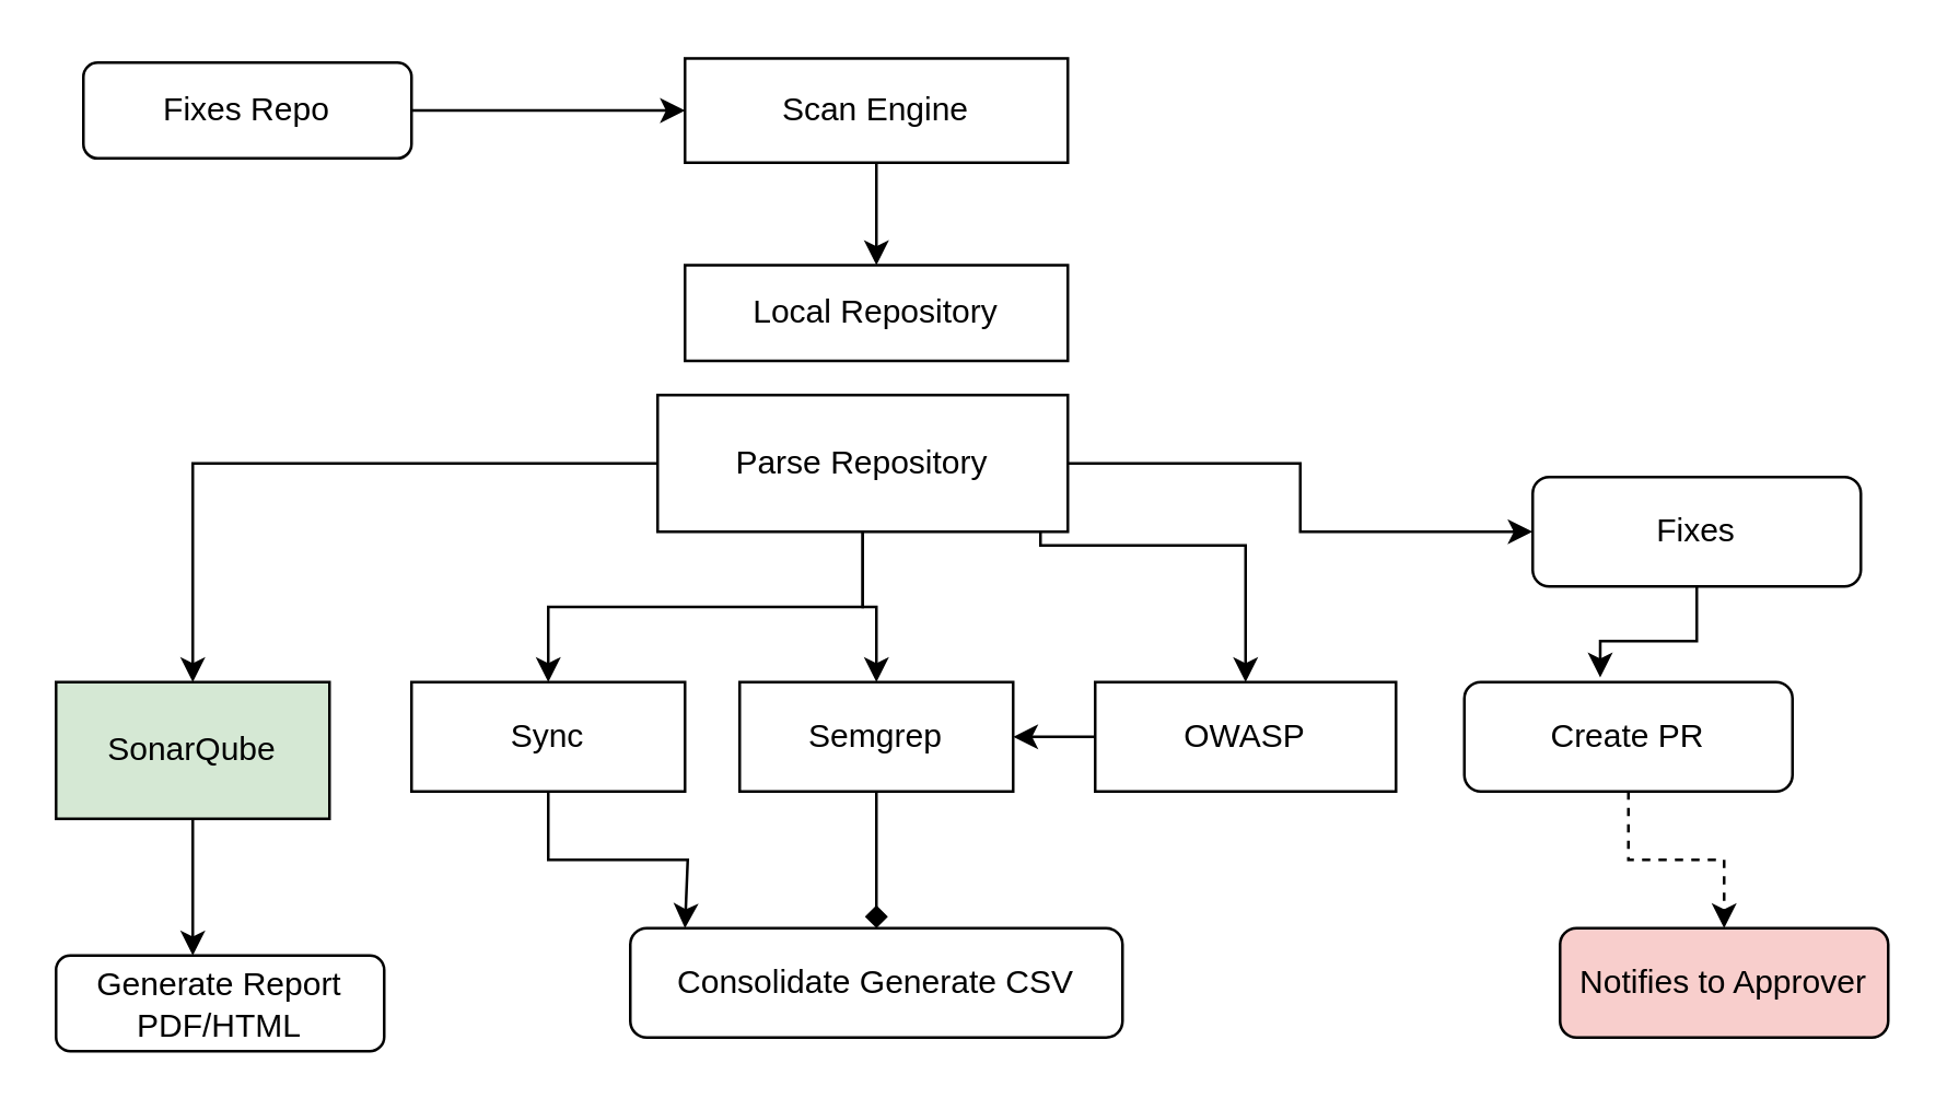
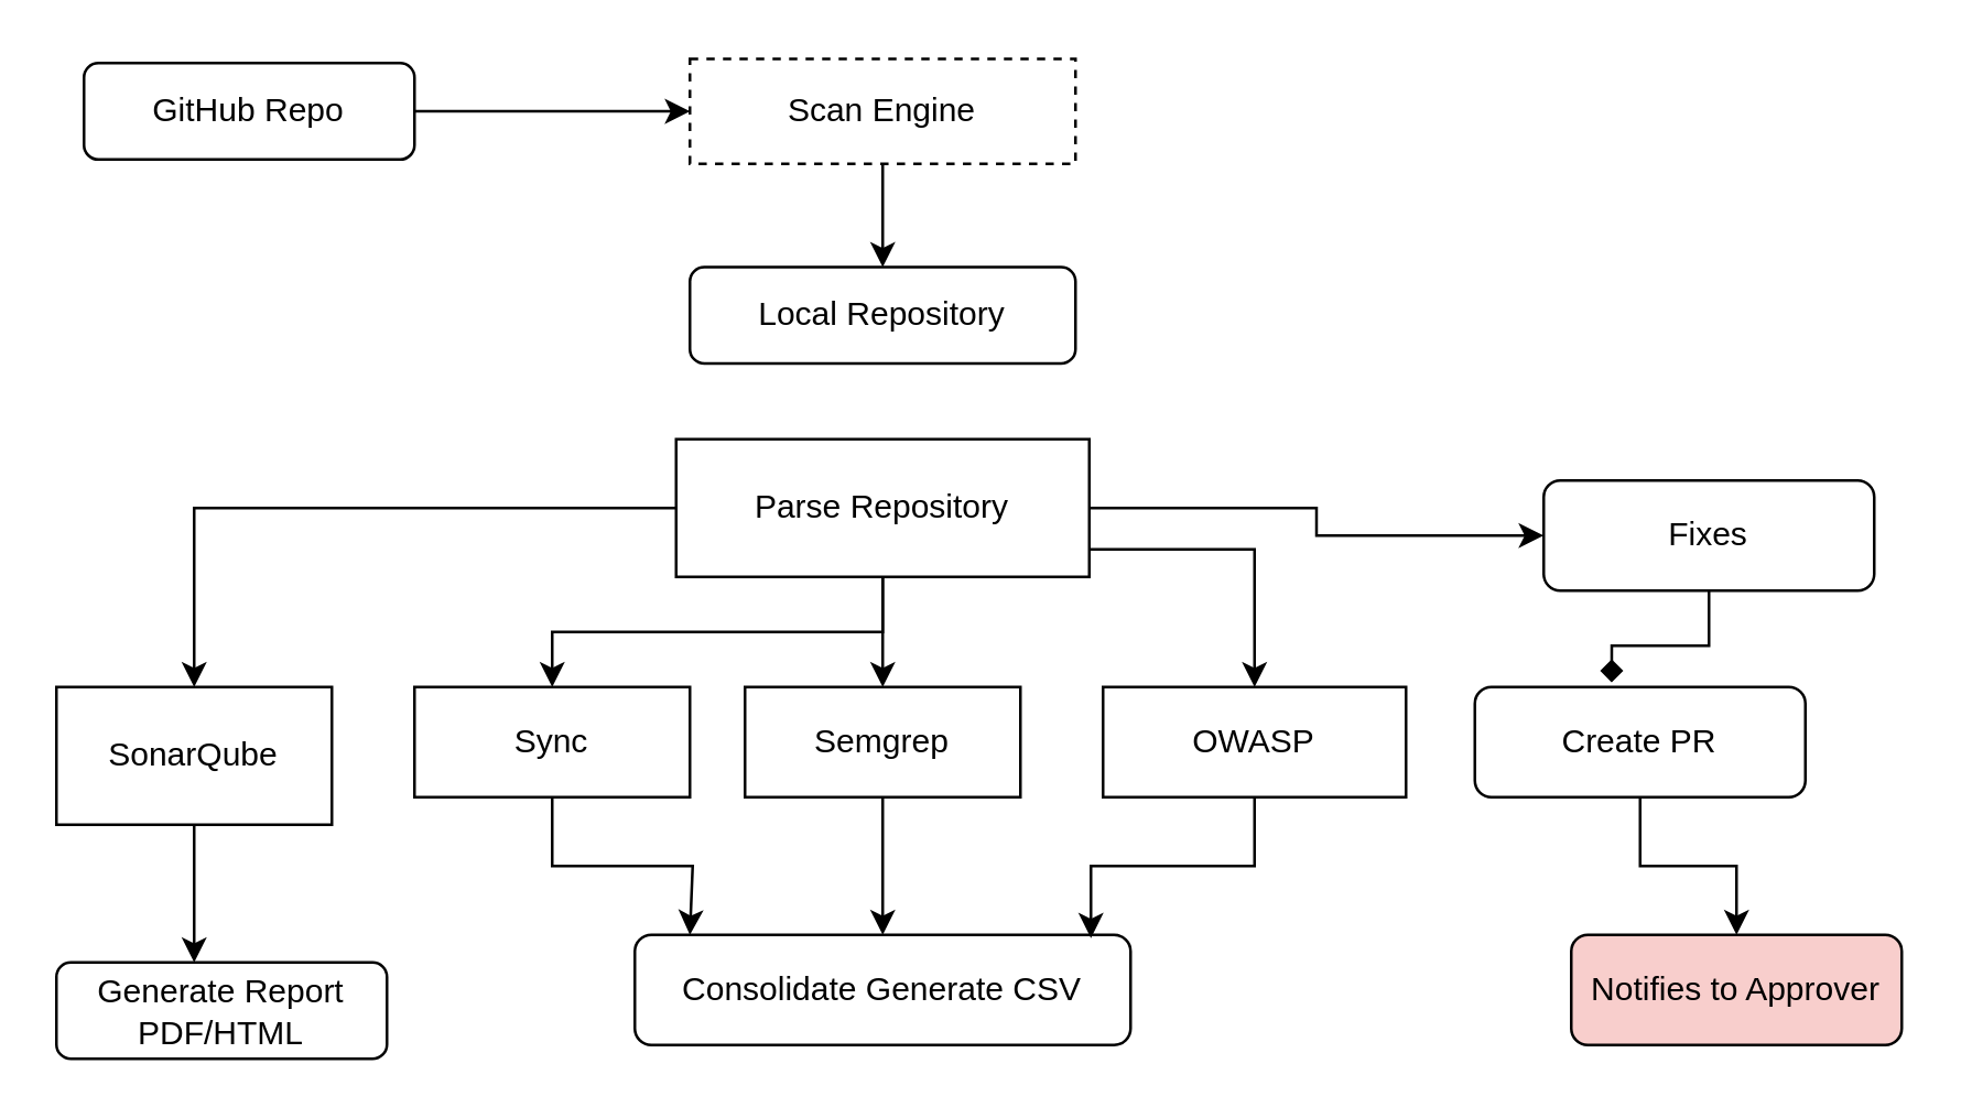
  <mxCell id="0" />
  <mxCell id="1" parent="0" />
  <mxCell id="2" value="" style="edgeStyle=orthogonalEdgeStyle;rounded=0;orthogonalLoop=1;jettySize=auto;html=1;" edge="1" parent="1" source="3" target="6"><mxGeometry relative="1" as="geometry" /></mxCell>
- <mxCell id="3" value="Scan Engine" style="rounded=0;whiteSpace=wrap;html=1;" vertex="1" parent="1"><mxGeometry x="250" y="20.88" width="140" height="38.12" as="geometry" /></mxCell>
+ <mxCell id="3" value="Scan Engine" style="rounded=0;whiteSpace=wrap;html=1;dashed=1;" vertex="1" parent="1"><mxGeometry x="250" y="20.88" width="140" height="38.12" as="geometry" /></mxCell>
  <mxCell id="4" style="edgeStyle=orthogonalEdgeStyle;rounded=0;orthogonalLoop=1;jettySize=auto;html=1;exitX=1;exitY=0.5;exitDx=0;exitDy=0;entryX=0;entryY=0.5;entryDx=0;entryDy=0;" edge="1" parent="1" source="5" target="3"><mxGeometry relative="1" as="geometry" /></mxCell>
- <mxCell id="5" value="Fixes Repo" style="rounded=1;whiteSpace=wrap;html=1;" vertex="1" parent="1"><mxGeometry x="30" y="22.44" width="120" height="35" as="geometry" /></mxCell>
- <mxCell id="6" value="Local Repository" style="rounded=0;whiteSpace=wrap;html=1;" vertex="1" parent="1"><mxGeometry x="250" y="96.5" width="140" height="35" as="geometry" /></mxCell>
+ <mxCell id="5" value="GitHub Repo" style="rounded=1;whiteSpace=wrap;html=1;" vertex="1" parent="1"><mxGeometry x="30" y="22.44" width="120" height="35" as="geometry" /></mxCell>
+ <mxCell id="6" value="Local Repository" style="whiteSpace=wrap;html=1;rounded=1;" vertex="1" parent="1"><mxGeometry x="250" y="96.5" width="140" height="35" as="geometry" /></mxCell>
  <mxCell id="7" style="edgeStyle=orthogonalEdgeStyle;rounded=0;orthogonalLoop=1;jettySize=auto;html=1;entryX=0.5;entryY=0;entryDx=0;entryDy=0;" edge="1" parent="1" source="12" target="16"><mxGeometry relative="1" as="geometry" /></mxCell>
  <mxCell id="8" style="edgeStyle=orthogonalEdgeStyle;rounded=0;orthogonalLoop=1;jettySize=auto;html=1;exitX=1;exitY=0.5;exitDx=0;exitDy=0;entryX=0.5;entryY=0;entryDx=0;entryDy=0;" edge="1" parent="1" source="12" target="17"><mxGeometry relative="1" as="geometry"><Array as="points"><mxPoint x="380" y="199" /><mxPoint x="455" y="199" /></Array></mxGeometry></mxCell>
  <mxCell id="9" style="edgeStyle=orthogonalEdgeStyle;rounded=0;orthogonalLoop=1;jettySize=auto;html=1;" edge="1" parent="1" source="12" target="19"><mxGeometry relative="1" as="geometry"><mxPoint x="560" y="189" as="targetPoint" /></mxGeometry></mxCell>
  <mxCell id="10" style="edgeStyle=orthogonalEdgeStyle;rounded=0;orthogonalLoop=1;jettySize=auto;html=1;entryX=0.5;entryY=0;entryDx=0;entryDy=0;" edge="1" parent="1" source="12" target="25"><mxGeometry relative="1" as="geometry" /></mxCell>
  <mxCell id="11" style="edgeStyle=orthogonalEdgeStyle;rounded=0;orthogonalLoop=1;jettySize=auto;html=1;" edge="1" parent="1" source="12" target="14"><mxGeometry relative="1" as="geometry" /></mxCell>
- <mxCell id="12" value="Parse Repository" style="rounded=0;whiteSpace=wrap;html=1;" vertex="1" parent="1"><mxGeometry x="240" y="144" width="150" height="50" as="geometry" /></mxCell>
- <mxCell id="13" style="edgeStyle=orthogonalEdgeStyle;rounded=0;orthogonalLoop=1;jettySize=auto;html=1;entryX=0.5;entryY=0;entryDx=0;entryDy=0;endArrow=diamond;" edge="1" parent="1" source="14" target="18"><mxGeometry relative="1" as="geometry" /></mxCell>
+ <mxCell id="12" value="Parse Repository" style="rounded=0;whiteSpace=wrap;html=1;" vertex="1" parent="1"><mxGeometry x="245" y="159" width="150" height="50" as="geometry" /></mxCell>
+ <mxCell id="13" style="edgeStyle=orthogonalEdgeStyle;rounded=0;orthogonalLoop=1;jettySize=auto;html=1;entryX=0.5;entryY=0;entryDx=0;entryDy=0;" edge="1" parent="1" source="14" target="18"><mxGeometry relative="1" as="geometry" /></mxCell>
  <mxCell id="14" value="Semgrep" style="rounded=0;whiteSpace=wrap;html=1;" vertex="1" parent="1"><mxGeometry x="270" y="249" width="100" height="40" as="geometry" /></mxCell>
  <mxCell id="15" style="edgeStyle=orthogonalEdgeStyle;rounded=0;orthogonalLoop=1;jettySize=auto;html=1;" edge="1" parent="1" source="16"><mxGeometry relative="1" as="geometry"><mxPoint x="250" y="339" as="targetPoint" /><Array as="points"><mxPoint x="200" y="314" /><mxPoint x="251" y="314" /></Array></mxGeometry></mxCell>
  <mxCell id="16" value="Sync" style="rounded=0;whiteSpace=wrap;html=1;" vertex="1" parent="1"><mxGeometry x="150" y="249" width="100" height="40" as="geometry" /></mxCell>
  <mxCell id="17" value="OWASP" style="rounded=0;whiteSpace=wrap;html=1;" vertex="1" parent="1"><mxGeometry x="400" y="249" width="110" height="40" as="geometry" /></mxCell>
  <mxCell id="18" value="Consolidate Generate CSV" style="rounded=1;whiteSpace=wrap;html=1;" vertex="1" parent="1"><mxGeometry x="230" y="339" width="180" height="40" as="geometry" /></mxCell>
  <mxCell id="19" value="Fixes" style="rounded=1;whiteSpace=wrap;html=1;" vertex="1" parent="1"><mxGeometry x="560" y="174" width="120" height="40" as="geometry" /></mxCell>
- <mxCell id="20" value="" style="edgeStyle=orthogonalEdgeStyle;rounded=0;orthogonalLoop=1;jettySize=auto;html=1;dashed=1;" edge="1" parent="1" source="21" target="22"><mxGeometry relative="1" as="geometry" /></mxCell>
+ <mxCell id="20" value="" style="edgeStyle=orthogonalEdgeStyle;rounded=0;orthogonalLoop=1;jettySize=auto;html=1;" edge="1" parent="1" source="21" target="22"><mxGeometry relative="1" as="geometry" /></mxCell>
  <mxCell id="21" value="Create PR" style="rounded=1;whiteSpace=wrap;html=1;" vertex="1" parent="1"><mxGeometry x="535" y="249" width="120" height="40" as="geometry" /></mxCell>
  <mxCell id="22" value="Notifies to Approver" style="rounded=1;whiteSpace=wrap;html=1;fillColor=#f8cecc;" vertex="1" parent="1"><mxGeometry x="570" y="339" width="120" height="40" as="geometry" /></mxCell>
- <mxCell id="23" style="edgeStyle=orthogonalEdgeStyle;rounded=0;orthogonalLoop=1;jettySize=auto;html=1;entryX=0.414;entryY=-0.042;entryDx=0;entryDy=0;entryPerimeter=0;" edge="1" parent="1" source="19" target="21"><mxGeometry relative="1" as="geometry" /></mxCell>
+ <mxCell id="23" style="edgeStyle=orthogonalEdgeStyle;rounded=0;orthogonalLoop=1;jettySize=auto;html=1;entryX=0.414;entryY=-0.042;entryDx=0;entryDy=0;entryPerimeter=0;endArrow=diamond;" edge="1" parent="1" source="19" target="21"><mxGeometry relative="1" as="geometry" /></mxCell>
  <mxCell id="24" style="edgeStyle=orthogonalEdgeStyle;rounded=0;orthogonalLoop=1;jettySize=auto;html=1;" edge="1" parent="1" source="25"><mxGeometry relative="1" as="geometry"><mxPoint x="70" y="349" as="targetPoint" /></mxGeometry></mxCell>
- <mxCell id="25" value="SonarQube" style="rounded=0;whiteSpace=wrap;html=1;fillColor=#d5e8d4;" vertex="1" parent="1"><mxGeometry x="20" y="249" width="100" height="50" as="geometry" /></mxCell>
+ <mxCell id="25" value="SonarQube" style="rounded=0;whiteSpace=wrap;html=1;" vertex="1" parent="1"><mxGeometry x="20" y="249" width="100" height="50" as="geometry" /></mxCell>
  <mxCell id="26" value="Generate Report PDF/HTML" style="rounded=1;whiteSpace=wrap;html=1;" vertex="1" parent="1"><mxGeometry x="20" y="349" width="120" height="35" as="geometry" /></mxCell>
- <mxCell id="27" style="edgeStyle=orthogonalEdgeStyle;rounded=0;orthogonalLoop=1;jettySize=auto;html=1;" edge="1" parent="1" source="17" target="14"><mxGeometry relative="1" as="geometry" /></mxCell>
+ <mxCell id="27" style="edgeStyle=orthogonalEdgeStyle;rounded=0;orthogonalLoop=1;jettySize=auto;html=1;entryX=0.92;entryY=0.029;entryDx=0;entryDy=0;entryPerimeter=0;" edge="1" parent="1" source="17" target="18"><mxGeometry relative="1" as="geometry" /></mxCell>
